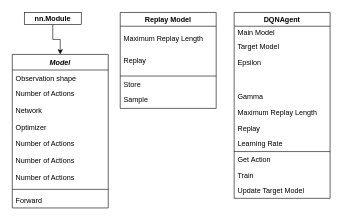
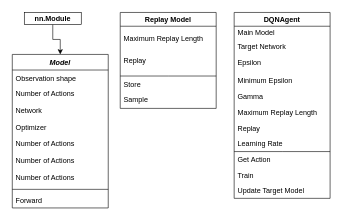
  <mxCell id="0" />
  <mxCell id="1" parent="0" />
  <mxCell id="2" value="Model" style="swimlane;fontStyle=3;align=center;verticalAlign=top;childLayout=stackLayout;horizontal=1;startSize=26;horizontalStack=0;resizeParent=1;resizeLast=0;collapsible=1;marginBottom=0;rounded=0;shadow=0;strokeWidth=1;" parent="1" vertex="1"><mxGeometry x="20" y="90" width="160" height="256" as="geometry"><mxRectangle x="230" y="140" width="160" height="26" as="alternateBounds" /></mxGeometry></mxCell>
  <mxCell id="3" value="Observation shape" style="text;align=left;verticalAlign=top;spacingLeft=4;spacingRight=4;overflow=hidden;rotatable=0;points=[[0,0.5],[1,0.5]];portConstraint=eastwest;rounded=0;shadow=0;html=0;" parent="2" vertex="1"><mxGeometry y="26" width="160" height="26" as="geometry" /></mxCell>
  <mxCell id="4" value="Number of Actions&#10;" style="text;align=left;verticalAlign=top;spacingLeft=4;spacingRight=4;overflow=hidden;rotatable=0;points=[[0,0.5],[1,0.5]];portConstraint=eastwest;rounded=0;shadow=0;html=0;" parent="2" vertex="1"><mxGeometry y="52" width="160" height="28" as="geometry" /></mxCell>
  <mxCell id="5" value="Network" style="text;align=left;verticalAlign=top;spacingLeft=4;spacingRight=4;overflow=hidden;rotatable=0;points=[[0,0.5],[1,0.5]];portConstraint=eastwest;rounded=0;shadow=0;html=0;" parent="2" vertex="1"><mxGeometry y="80" width="160" height="28" as="geometry" /></mxCell>
  <mxCell id="6" value="Optimizer" style="text;align=left;verticalAlign=top;spacingLeft=4;spacingRight=4;overflow=hidden;rotatable=0;points=[[0,0.5],[1,0.5]];portConstraint=eastwest;rounded=0;shadow=0;html=0;" parent="2" vertex="1"><mxGeometry y="108" width="160" height="28" as="geometry" /></mxCell>
  <mxCell id="7" value="Number of Actions&#10;" style="text;align=left;verticalAlign=top;spacingLeft=4;spacingRight=4;overflow=hidden;rotatable=0;points=[[0,0.5],[1,0.5]];portConstraint=eastwest;rounded=0;shadow=0;html=0;" parent="2" vertex="1"><mxGeometry y="136" width="160" height="28" as="geometry" /></mxCell>
  <mxCell id="8" value="Number of Actions&#10;" style="text;align=left;verticalAlign=top;spacingLeft=4;spacingRight=4;overflow=hidden;rotatable=0;points=[[0,0.5],[1,0.5]];portConstraint=eastwest;rounded=0;shadow=0;html=0;" parent="2" vertex="1"><mxGeometry y="164" width="160" height="28" as="geometry" /></mxCell>
  <mxCell id="9" value="Number of Actions&#10;" style="text;align=left;verticalAlign=top;spacingLeft=4;spacingRight=4;overflow=hidden;rotatable=0;points=[[0,0.5],[1,0.5]];portConstraint=eastwest;rounded=0;shadow=0;html=0;" parent="2" vertex="1"><mxGeometry y="192" width="160" height="28" as="geometry" /></mxCell>
  <mxCell id="10" value="" style="line;html=1;strokeWidth=1;align=left;verticalAlign=middle;spacingTop=-1;spacingLeft=3;spacingRight=3;rotatable=0;labelPosition=right;points=[];portConstraint=eastwest;" parent="2" vertex="1"><mxGeometry y="220" width="160" height="10" as="geometry" /></mxCell>
  <mxCell id="11" value="Forward" style="text;align=left;verticalAlign=top;spacingLeft=4;spacingRight=4;overflow=hidden;rotatable=0;points=[[0,0.5],[1,0.5]];portConstraint=eastwest;" parent="2" vertex="1"><mxGeometry y="230" width="160" height="26" as="geometry" /></mxCell>
  <mxCell id="12" style="edgeStyle=orthogonalEdgeStyle;rounded=0;orthogonalLoop=1;jettySize=auto;html=1;exitX=0.5;exitY=1;exitDx=0;exitDy=0;entryX=0.5;entryY=0;entryDx=0;entryDy=0;" parent="1" source="13" target="2" edge="1"><mxGeometry relative="1" as="geometry" /></mxCell>
  <mxCell id="13" value="&lt;b&gt;nn.Module&lt;/b&gt;" style="rounded=0;whiteSpace=wrap;html=1;" parent="1" vertex="1"><mxGeometry x="40" y="20" width="95" height="20" as="geometry" /></mxCell>
  <mxCell id="14" value="Replay Model" style="swimlane;whiteSpace=wrap;html=1;" parent="1" vertex="1"><mxGeometry x="200" y="20" width="160" height="160" as="geometry" /></mxCell>
  <mxCell id="15" value="Maximum Replay Length" style="text;align=left;verticalAlign=top;spacingLeft=4;spacingRight=4;overflow=hidden;rotatable=0;points=[[0,0.5],[1,0.5]];portConstraint=eastwest;rounded=0;shadow=0;html=0;" parent="14" vertex="1"><mxGeometry y="30" width="160" height="26" as="geometry" /></mxCell>
  <mxCell id="16" value="Replay" style="text;align=left;verticalAlign=top;spacingLeft=4;spacingRight=4;overflow=hidden;rotatable=0;points=[[0,0.5],[1,0.5]];portConstraint=eastwest;rounded=0;shadow=0;html=0;" parent="14" vertex="1"><mxGeometry y="67" width="160" height="26" as="geometry" /></mxCell>
  <mxCell id="17" value="Store" style="text;align=left;verticalAlign=top;spacingLeft=4;spacingRight=4;overflow=hidden;rotatable=0;points=[[0,0.5],[1,0.5]];portConstraint=eastwest;rounded=0;shadow=0;html=0;" parent="14" vertex="1"><mxGeometry y="106" width="160" height="26" as="geometry" /></mxCell>
  <mxCell id="18" value="Sample" style="text;align=left;verticalAlign=top;spacingLeft=4;spacingRight=4;overflow=hidden;rotatable=0;points=[[0,0.5],[1,0.5]];portConstraint=eastwest;rounded=0;shadow=0;html=0;" parent="14" vertex="1"><mxGeometry y="132" width="160" height="26" as="geometry" /></mxCell>
  <mxCell id="19" value="" style="endArrow=none;html=1;rounded=0;entryX=1;entryY=0.5;entryDx=0;entryDy=0;exitX=0;exitY=0.5;exitDx=0;exitDy=0;" parent="14" edge="1"><mxGeometry width="50" height="50" relative="1" as="geometry"><mxPoint y="106.0" as="sourcePoint" /><mxPoint x="160" y="106.0" as="targetPoint" /><Array as="points"><mxPoint x="80" y="106.0" /></Array></mxGeometry></mxCell>
  <mxCell id="20" value="DQNAgent" style="swimlane;whiteSpace=wrap;html=1;" parent="1" vertex="1"><mxGeometry x="390" y="20" width="160" height="310" as="geometry" /></mxCell>
  <mxCell id="21" value="Main Model" style="text;align=left;verticalAlign=top;spacingLeft=4;spacingRight=4;overflow=hidden;rotatable=0;points=[[0,0.5],[1,0.5]];portConstraint=eastwest;rounded=0;shadow=0;html=0;" parent="20" vertex="1"><mxGeometry y="20" width="160" height="26" as="geometry" /></mxCell>
- <mxCell id="22" value="Target Model" style="text;align=left;verticalAlign=top;spacingLeft=4;spacingRight=4;overflow=hidden;rotatable=0;points=[[0,0.5],[1,0.5]];portConstraint=eastwest;rounded=0;shadow=0;html=0;" parent="20" vertex="1"><mxGeometry y="44" width="160" height="26" as="geometry" /></mxCell>
+ <mxCell id="22" value="Target Network" style="text;align=left;verticalAlign=top;spacingLeft=4;spacingRight=4;overflow=hidden;rotatable=0;points=[[0,0.5],[1,0.5]];portConstraint=eastwest;rounded=0;shadow=0;html=0;" parent="20" vertex="1"><mxGeometry y="44" width="160" height="26" as="geometry" /></mxCell>
  <mxCell id="23" value="Epsilon" style="text;align=left;verticalAlign=top;spacingLeft=4;spacingRight=4;overflow=hidden;rotatable=0;points=[[0,0.5],[1,0.5]];portConstraint=eastwest;rounded=0;shadow=0;html=0;" parent="20" vertex="1"><mxGeometry y="70" width="160" height="26" as="geometry" /></mxCell>
+ <mxCell id="24" value="Minimum Epsilon" style="text;align=left;verticalAlign=top;spacingLeft=4;spacingRight=4;overflow=hidden;rotatable=0;points=[[0,0.5],[1,0.5]];portConstraint=eastwest;rounded=0;shadow=0;html=0;" parent="20" vertex="1"><mxGeometry y="100" width="160" height="26" as="geometry" /></mxCell>
  <mxCell id="25" value="Replay" style="text;align=left;verticalAlign=top;spacingLeft=4;spacingRight=4;overflow=hidden;rotatable=0;points=[[0,0.5],[1,0.5]];portConstraint=eastwest;rounded=0;shadow=0;html=0;" parent="20" vertex="1"><mxGeometry y="180" width="160" height="26" as="geometry" /></mxCell>
  <mxCell id="26" value="Gamma" style="text;align=left;verticalAlign=top;spacingLeft=4;spacingRight=4;overflow=hidden;rotatable=0;points=[[0,0.5],[1,0.5]];portConstraint=eastwest;rounded=0;shadow=0;html=0;" parent="20" vertex="1"><mxGeometry y="127" width="160" height="26" as="geometry" /></mxCell>
  <mxCell id="27" value="Maximum Replay Length" style="text;align=left;verticalAlign=top;spacingLeft=4;spacingRight=4;overflow=hidden;rotatable=0;points=[[0,0.5],[1,0.5]];portConstraint=eastwest;rounded=0;shadow=0;html=0;" parent="20" vertex="1"><mxGeometry y="154" width="160" height="26" as="geometry" /></mxCell>
  <mxCell id="28" value="Learning Rate" style="text;align=left;verticalAlign=top;spacingLeft=4;spacingRight=4;overflow=hidden;rotatable=0;points=[[0,0.5],[1,0.5]];portConstraint=eastwest;rounded=0;shadow=0;html=0;" parent="20" vertex="1"><mxGeometry y="206" width="160" height="26" as="geometry" /></mxCell>
  <mxCell id="29" value="" style="endArrow=none;html=1;rounded=0;entryX=1;entryY=0.5;entryDx=0;entryDy=0;exitX=0;exitY=0.5;exitDx=0;exitDy=0;" parent="20" edge="1"><mxGeometry width="50" height="50" relative="1" as="geometry"><mxPoint y="232" as="sourcePoint" /><mxPoint x="160" y="232" as="targetPoint" /><Array as="points"><mxPoint x="80" y="232" /></Array></mxGeometry></mxCell>
  <mxCell id="30" value="Get Action" style="text;align=left;verticalAlign=top;spacingLeft=4;spacingRight=4;overflow=hidden;rotatable=0;points=[[0,0.5],[1,0.5]];portConstraint=eastwest;rounded=0;shadow=0;html=0;" parent="20" vertex="1"><mxGeometry y="232" width="160" height="26" as="geometry" /></mxCell>
  <mxCell id="31" value="Train" style="text;align=left;verticalAlign=top;spacingLeft=4;spacingRight=4;overflow=hidden;rotatable=0;points=[[0,0.5],[1,0.5]];portConstraint=eastwest;rounded=0;shadow=0;html=0;" parent="20" vertex="1"><mxGeometry y="258" width="160" height="26" as="geometry" /></mxCell>
  <mxCell id="32" value="Update Target Model" style="text;align=left;verticalAlign=top;spacingLeft=4;spacingRight=4;overflow=hidden;rotatable=0;points=[[0,0.5],[1,0.5]];portConstraint=eastwest;rounded=0;shadow=0;html=0;" parent="20" vertex="1"><mxGeometry y="284" width="160" height="26" as="geometry" /></mxCell>
